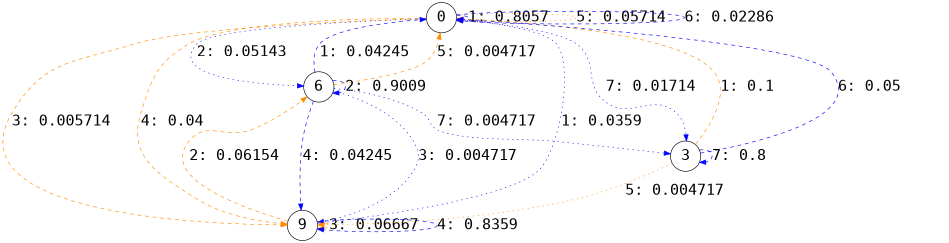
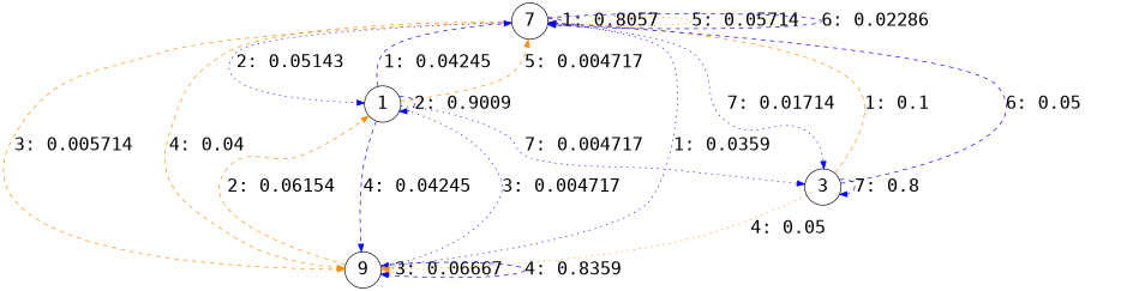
  digraph {
    fontname="DejaVu Sans Mono"
    node [fontname="DejaVu Sans Mono" fontsize=24 shape=circle]
    edge [color=blue fontname="DejaVu Sans Mono" fontsize=24 style=dashed]
-   0
-   1 [label=6]
+   0 [label=7]
+   1
    n3 [label=9]
    3
    0 -> 0 [label="1: 0.8057   "]
    0 -> 0 [color=darkorange label="5: 0.05714  " style=dotted]
    0 -> 0 [label="6: 0.02286  "]
    0 -> 1 [label="2: 0.05143  " style=dotted]
    0 -> n3 [color=darkorange label="3: 0.005714  "]
    0 -> n3 [color=darkorange label="4: 0.04     "]
    0 -> 3 [label="7: 0.01714  " style=dotted]
    1 -> 0 [label="1: 0.04245  "]
    1 -> 0 [color=darkorange label="5: 0.004717  "]
    1 -> 1 [label="2: 0.9009   "]
    1 -> n3 [label="3: 0.004717  " style=dotted]
    1 -> n3 [label="4: 0.04245  "]
    1 -> 3 [label="7: 0.004717  " style=dotted]
    n3 -> 0 [label="1: 0.0359   " style=dotted]
    n3 -> 1 [color=darkorange label="2: 0.06154  "]
    n3 -> n3 [color=darkorange label="3: 0.06667  "]
    n3 -> n3 [label="4: 0.8359   "]
    3 -> 0 [color=darkorange label="1: 0.1      "]
    3 -> 0 [label="6: 0.05     "]
-   3 -> n3 [color=darkorange label="5: 0.004717  " style=dotted]
+   3 -> n3 [color=darkorange label="4: 0.05     " style=dotted]
    3 -> 3 [label="7: 0.8      "]
  }
